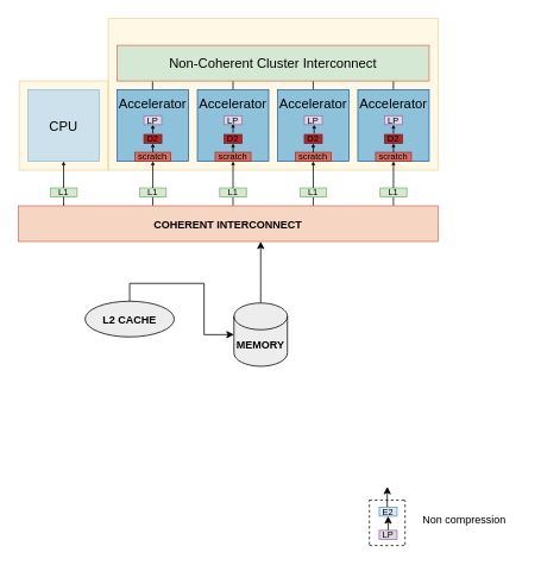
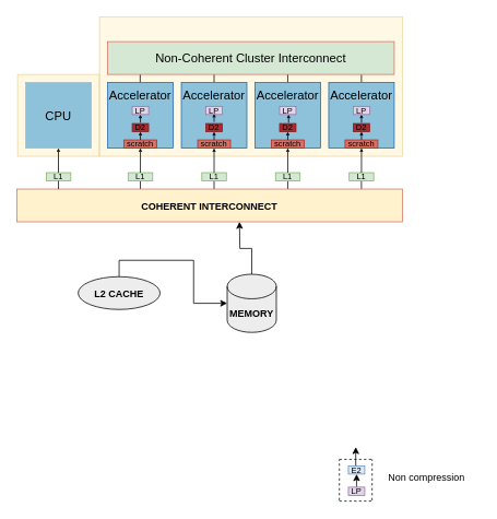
  <mxCell id="0" />
  <mxCell id="1" parent="0" />
  <mxCell id="2" value="" style="rounded=0;whiteSpace=wrap;html=1;fontSize=12;opacity=50;fillColor=#fff2cc;strokeColor=#d6b656;" vertex="1" parent="1"><mxGeometry x="21" y="90" width="100" height="100" as="geometry" /></mxCell>
  <mxCell id="3" value="" style="rounded=0;whiteSpace=wrap;html=1;fontSize=12;opacity=50;fillColor=#fff2cc;strokeColor=#d6b656;" vertex="1" parent="1"><mxGeometry x="121" y="20" width="370" height="170" as="geometry" /></mxCell>
- <mxCell id="4" value="&lt;font style=&quot;font-size: 15px;&quot;&gt;CPU&lt;/font&gt;" style="whiteSpace=wrap;html=1;aspect=fixed;fillColor=#CDE1EC;strokeColor=#8EC1DA;" vertex="1" parent="1"><mxGeometry x="31" y="100" width="80" height="80" as="geometry" /></mxCell>
+ <mxCell id="4" value="&lt;font style=&quot;font-size: 15px;&quot;&gt;CPU&lt;/font&gt;" style="whiteSpace=wrap;html=1;aspect=fixed;fillColor=#8ec1da;strokeColor=#8EC1DA;" vertex="1" parent="1"><mxGeometry x="31" y="100" width="80" height="80" as="geometry" /></mxCell>
  <mxCell id="5" value="" style="endArrow=none;html=1;entryX=0.75;entryY=1;entryDx=0;entryDy=0;fontSize=15;" edge="1" parent="1"><mxGeometry width="50" height="50" relative="1" as="geometry"><mxPoint x="350.94" y="100" as="sourcePoint" /><mxPoint x="350.94" y="60" as="targetPoint" /></mxGeometry></mxCell>
  <mxCell id="6" value="" style="endArrow=none;html=1;entryX=0.75;entryY=1;entryDx=0;entryDy=0;fontSize=15;" edge="1" parent="1"><mxGeometry width="50" height="50" relative="1" as="geometry"><mxPoint x="261" y="100" as="sourcePoint" /><mxPoint x="261" y="60" as="targetPoint" /></mxGeometry></mxCell>
  <mxCell id="7" value="" style="endArrow=none;html=1;entryX=0.75;entryY=1;entryDx=0;entryDy=0;fontSize=15;" edge="1" parent="1"><mxGeometry width="50" height="50" relative="1" as="geometry"><mxPoint x="170.71" y="100" as="sourcePoint" /><mxPoint x="170.71" y="60" as="targetPoint" /></mxGeometry></mxCell>
  <mxCell id="8" value="" style="endArrow=none;html=1;entryX=0.75;entryY=1;entryDx=0;entryDy=0;fontSize=15;" edge="1" parent="1"><mxGeometry width="50" height="50" relative="1" as="geometry"><mxPoint x="440.94" y="100" as="sourcePoint" /><mxPoint x="440.94" y="60" as="targetPoint" /></mxGeometry></mxCell>
  <mxCell id="9" value="&lt;p style=&quot;line-height: 460%; font-size: 10px;&quot;&gt;&lt;span style=&quot;font-size: 10px;&quot;&gt;L1&lt;/span&gt;&lt;/p&gt;" style="rounded=0;whiteSpace=wrap;html=1;fillColor=#d5e8d4;strokeColor=#82b366;fontSize=10;" vertex="1" parent="1"><mxGeometry x="56" y="210" width="30" height="10" as="geometry" /></mxCell>
  <mxCell id="10" value="Non-Coherent Cluster Interconnect" style="rounded=0;whiteSpace=wrap;html=1;fillColor=#d5e8d4;strokeColor=#d47264;fontSize=15;" vertex="1" parent="1"><mxGeometry x="131" y="50" width="350" height="40" as="geometry" /></mxCell>
  <mxCell id="11" style="edgeStyle=orthogonalEdgeStyle;rounded=0;orthogonalLoop=1;jettySize=auto;html=1;exitX=0.5;exitY=0;exitDx=0;exitDy=0;entryX=0.5;entryY=1;entryDx=0;entryDy=0;" edge="1" parent="1" source="47"><mxGeometry relative="1" as="geometry"><mxPoint x="434" y="545" as="targetPoint" /></mxGeometry></mxCell>
  <mxCell id="12" value="" style="endArrow=none;html=1;" edge="1" parent="1"><mxGeometry width="50" height="50" relative="1" as="geometry"><mxPoint x="260.97" y="230" as="sourcePoint" /><mxPoint x="260.97" y="220" as="targetPoint" /></mxGeometry></mxCell>
  <mxCell id="13" value="&lt;p style=&quot;line-height: 460%; font-size: 10px;&quot;&gt;&lt;span style=&quot;font-size: 10px;&quot;&gt;L1&lt;/span&gt;&lt;/p&gt;" style="rounded=0;whiteSpace=wrap;html=1;fillColor=#d5e8d4;strokeColor=#82b366;fontSize=10;" vertex="1" parent="1"><mxGeometry x="246" y="210" width="30" height="10" as="geometry" /></mxCell>
  <mxCell id="14" value="" style="whiteSpace=wrap;html=1;aspect=fixed;fillColor=#8ec1da;strokeColor=#2066a8;" vertex="1" parent="1"><mxGeometry x="221" y="100" width="80" height="80" as="geometry" /></mxCell>
  <mxCell id="15" value="&lt;p style=&quot;line-height: 690%; font-size: 10px;&quot;&gt;&lt;font style=&quot;font-size: 10px;&quot;&gt;scratch&lt;/font&gt;&lt;/p&gt;" style="rounded=0;whiteSpace=wrap;html=1;strokeColor=#AE282C;fillColor=#D47264;fontSize=10;" vertex="1" parent="1"><mxGeometry x="241" y="170" width="40" height="10" as="geometry" /></mxCell>
  <mxCell id="16" value="&lt;font style=&quot;font-size: 15px;&quot;&gt;Accelerator&lt;/font&gt;" style="text;html=1;strokeColor=none;fillColor=none;align=center;verticalAlign=middle;whiteSpace=wrap;rounded=0;fontSize=15;" vertex="1" parent="1"><mxGeometry x="231" y="100" width="60" height="30" as="geometry" /></mxCell>
  <mxCell id="17" style="edgeStyle=none;html=1;exitX=0.75;exitY=0;exitDx=0;exitDy=0;entryX=0.5;entryY=1;entryDx=0;entryDy=0;fontSize=10;endSize=2;" edge="1" parent="1" target="15"><mxGeometry relative="1" as="geometry"><mxPoint x="261" y="210" as="sourcePoint" /><mxPoint x="261" y="200" as="targetPoint" /></mxGeometry></mxCell>
  <mxCell id="18" value="" style="endArrow=none;html=1;" edge="1" parent="1"><mxGeometry width="50" height="50" relative="1" as="geometry"><mxPoint x="170.97" y="230" as="sourcePoint" /><mxPoint x="170.97" y="220" as="targetPoint" /></mxGeometry></mxCell>
  <mxCell id="19" value="&lt;p style=&quot;line-height: 460%; font-size: 10px;&quot;&gt;&lt;span style=&quot;font-size: 10px;&quot;&gt;L1&lt;/span&gt;&lt;/p&gt;" style="rounded=0;whiteSpace=wrap;html=1;fillColor=#d5e8d4;strokeColor=#82b366;fontSize=10;" vertex="1" parent="1"><mxGeometry x="156" y="210" width="30" height="10" as="geometry" /></mxCell>
  <mxCell id="20" value="" style="whiteSpace=wrap;html=1;aspect=fixed;fillColor=#8ec1da;strokeColor=#2066a8;" vertex="1" parent="1"><mxGeometry x="131" y="100" width="80" height="80" as="geometry" /></mxCell>
  <mxCell id="21" value="&lt;p style=&quot;line-height: 690%; font-size: 10px;&quot;&gt;&lt;font style=&quot;font-size: 10px;&quot;&gt;scratch&lt;/font&gt;&lt;/p&gt;" style="rounded=0;whiteSpace=wrap;html=1;strokeColor=#AE282C;fillColor=#D47264;fontSize=10;" vertex="1" parent="1"><mxGeometry x="151" y="170" width="40" height="10" as="geometry" /></mxCell>
  <mxCell id="22" value="&lt;font style=&quot;font-size: 15px;&quot;&gt;Accelerator&lt;/font&gt;" style="text;html=1;strokeColor=none;fillColor=none;align=center;verticalAlign=middle;whiteSpace=wrap;rounded=0;fontSize=15;" vertex="1" parent="1"><mxGeometry x="141" y="100" width="60" height="30" as="geometry" /></mxCell>
  <mxCell id="23" style="edgeStyle=none;html=1;exitX=0.75;exitY=0;exitDx=0;exitDy=0;entryX=0.5;entryY=1;entryDx=0;entryDy=0;fontSize=10;endSize=2;" edge="1" parent="1" target="21"><mxGeometry relative="1" as="geometry"><mxPoint x="171" y="210" as="sourcePoint" /><mxPoint x="171" y="200" as="targetPoint" /></mxGeometry></mxCell>
  <mxCell id="24" value="" style="endArrow=none;html=1;" edge="1" parent="1"><mxGeometry width="50" height="50" relative="1" as="geometry"><mxPoint x="350.97" y="230" as="sourcePoint" /><mxPoint x="350.97" y="220" as="targetPoint" /></mxGeometry></mxCell>
  <mxCell id="25" value="&lt;p style=&quot;line-height: 460%; font-size: 10px;&quot;&gt;&lt;span style=&quot;font-size: 10px;&quot;&gt;L1&lt;/span&gt;&lt;/p&gt;" style="rounded=0;whiteSpace=wrap;html=1;fillColor=#d5e8d4;strokeColor=#82b366;fontSize=10;" vertex="1" parent="1"><mxGeometry x="336" y="210" width="30" height="10" as="geometry" /></mxCell>
  <mxCell id="26" value="" style="whiteSpace=wrap;html=1;aspect=fixed;fillColor=#8ec1da;strokeColor=#2066a8;" vertex="1" parent="1"><mxGeometry x="311" y="100" width="80" height="80" as="geometry" /></mxCell>
  <mxCell id="27" value="&lt;p style=&quot;line-height: 690%; font-size: 10px;&quot;&gt;&lt;font style=&quot;font-size: 10px;&quot;&gt;scratch&lt;/font&gt;&lt;/p&gt;" style="rounded=0;whiteSpace=wrap;html=1;strokeColor=#AE282C;fillColor=#D47264;fontSize=10;" vertex="1" parent="1"><mxGeometry x="331" y="170" width="40" height="10" as="geometry" /></mxCell>
  <mxCell id="28" value="&lt;font style=&quot;font-size: 15px;&quot;&gt;Accelerator&lt;/font&gt;" style="text;html=1;strokeColor=none;fillColor=none;align=center;verticalAlign=middle;whiteSpace=wrap;rounded=0;fontSize=15;" vertex="1" parent="1"><mxGeometry x="321" y="100" width="60" height="30" as="geometry" /></mxCell>
  <mxCell id="29" style="edgeStyle=none;html=1;exitX=0.75;exitY=0;exitDx=0;exitDy=0;entryX=0.5;entryY=1;entryDx=0;entryDy=0;fontSize=10;endSize=2;" edge="1" parent="1" target="27"><mxGeometry relative="1" as="geometry"><mxPoint x="351" y="210" as="sourcePoint" /><mxPoint x="351" y="200" as="targetPoint" /></mxGeometry></mxCell>
  <mxCell id="30" value="" style="endArrow=none;html=1;" edge="1" parent="1"><mxGeometry width="50" height="50" relative="1" as="geometry"><mxPoint x="440.97" y="230" as="sourcePoint" /><mxPoint x="440.97" y="220" as="targetPoint" /></mxGeometry></mxCell>
  <mxCell id="31" value="&lt;p style=&quot;line-height: 460%; font-size: 10px;&quot;&gt;&lt;span style=&quot;font-size: 10px;&quot;&gt;L1&lt;/span&gt;&lt;/p&gt;" style="rounded=0;whiteSpace=wrap;html=1;fillColor=#d5e8d4;strokeColor=#82b366;fontSize=10;" vertex="1" parent="1"><mxGeometry x="426" y="210" width="30" height="10" as="geometry" /></mxCell>
  <mxCell id="32" value="" style="whiteSpace=wrap;html=1;aspect=fixed;fillColor=#8ec1da;strokeColor=#2066a8;" vertex="1" parent="1"><mxGeometry x="401" y="100" width="80" height="80" as="geometry" /></mxCell>
  <mxCell id="33" value="&lt;p style=&quot;line-height: 690%; font-size: 10px;&quot;&gt;&lt;font style=&quot;font-size: 10px;&quot;&gt;scratch&lt;/font&gt;&lt;/p&gt;" style="rounded=0;whiteSpace=wrap;html=1;strokeColor=#AE282C;fillColor=#D47264;fontSize=10;" vertex="1" parent="1"><mxGeometry x="421" y="170" width="40" height="10" as="geometry" /></mxCell>
  <mxCell id="34" value="&lt;font style=&quot;font-size: 15px;&quot;&gt;Accelerator&lt;/font&gt;" style="text;html=1;strokeColor=none;fillColor=none;align=center;verticalAlign=middle;whiteSpace=wrap;rounded=0;fontSize=15;" vertex="1" parent="1"><mxGeometry x="411" y="100" width="60" height="30" as="geometry" /></mxCell>
  <mxCell id="35" style="edgeStyle=none;html=1;exitX=0.75;exitY=0;exitDx=0;exitDy=0;entryX=0.5;entryY=1;entryDx=0;entryDy=0;fontSize=10;endSize=2;" edge="1" parent="1" target="33"><mxGeometry relative="1" as="geometry"><mxPoint x="441" y="210" as="sourcePoint" /><mxPoint x="441" y="200" as="targetPoint" /></mxGeometry></mxCell>
  <mxCell id="36" value="&lt;p style=&quot;line-height: 100%; font-size: 10px;&quot;&gt;&lt;span style=&quot;background-color: initial; font-size: 10px;&quot;&gt;D2&lt;/span&gt;&lt;/p&gt;" style="rounded=0;whiteSpace=wrap;html=1;strokeColor=#801D20;fillColor=#AE282C;align=center;fontSize=10;" vertex="1" parent="1"><mxGeometry x="431" y="150" width="20" height="10" as="geometry" /></mxCell>
  <mxCell id="37" style="edgeStyle=none;html=1;exitX=0.75;exitY=0;exitDx=0;exitDy=0;entryX=0.5;entryY=1;entryDx=0;entryDy=0;fontSize=10;endSize=2;" edge="1" parent="1" target="36"><mxGeometry relative="1" as="geometry"><mxPoint x="441" y="170" as="sourcePoint" /></mxGeometry></mxCell>
  <mxCell id="38" value="&lt;p style=&quot;line-height: 100%; font-size: 10px;&quot;&gt;&lt;span style=&quot;background-color: initial; font-size: 10px;&quot;&gt;D2&lt;/span&gt;&lt;/p&gt;" style="rounded=0;whiteSpace=wrap;html=1;strokeColor=#801D20;fillColor=#AE282C;align=center;fontSize=10;" vertex="1" parent="1"><mxGeometry x="341" y="150" width="20" height="10" as="geometry" /></mxCell>
  <mxCell id="39" style="edgeStyle=none;html=1;exitX=0.75;exitY=0;exitDx=0;exitDy=0;entryX=0.5;entryY=1;entryDx=0;entryDy=0;fontSize=10;endSize=2;" edge="1" parent="1" target="38"><mxGeometry relative="1" as="geometry"><mxPoint x="351" y="170" as="sourcePoint" /></mxGeometry></mxCell>
  <mxCell id="40" value="&lt;p style=&quot;line-height: 100%; font-size: 10px;&quot;&gt;&lt;span style=&quot;background-color: initial; font-size: 10px;&quot;&gt;D2&lt;/span&gt;&lt;/p&gt;" style="rounded=0;whiteSpace=wrap;html=1;strokeColor=#801D20;fillColor=#AE282C;align=center;fontSize=10;" vertex="1" parent="1"><mxGeometry x="251" y="150" width="20" height="10" as="geometry" /></mxCell>
  <mxCell id="41" style="edgeStyle=none;html=1;exitX=0.75;exitY=0;exitDx=0;exitDy=0;entryX=0.5;entryY=1;entryDx=0;entryDy=0;fontSize=10;endSize=2;" edge="1" parent="1" target="40"><mxGeometry relative="1" as="geometry"><mxPoint x="261" y="170" as="sourcePoint" /></mxGeometry></mxCell>
  <mxCell id="42" value="&lt;p style=&quot;line-height: 100%; font-size: 10px;&quot;&gt;&lt;span style=&quot;background-color: initial; font-size: 10px;&quot;&gt;D2&lt;/span&gt;&lt;/p&gt;" style="rounded=0;whiteSpace=wrap;html=1;strokeColor=#801D20;fillColor=#AE282C;align=center;fontSize=10;" vertex="1" parent="1"><mxGeometry x="161" y="150" width="20" height="10" as="geometry" /></mxCell>
  <mxCell id="43" style="edgeStyle=none;html=1;exitX=0.75;exitY=0;exitDx=0;exitDy=0;entryX=0.5;entryY=1;entryDx=0;entryDy=0;fontSize=10;endSize=2;" edge="1" parent="1" target="42"><mxGeometry relative="1" as="geometry"><mxPoint x="171" y="170" as="sourcePoint" /></mxGeometry></mxCell>
  <mxCell id="44" value="&lt;font style=&quot;font-size: 12px;&quot;&gt;&lt;b&gt;L2 CACHE&lt;/b&gt;&lt;/font&gt;" style="ellipse;whiteSpace=wrap;html=1;fontSize=15;fillColor=#EDEDED;" vertex="1" parent="1"><mxGeometry x="95" y="337" width="100" height="40" as="geometry" /></mxCell>
- <mxCell id="45" value="&lt;font style=&quot;font-size: 12px;&quot;&gt;&lt;b&gt;COHERENT INTERCONNECT&lt;/b&gt;&lt;/font&gt;" style="rounded=0;whiteSpace=wrap;html=1;fillColor=#F6D6C2;strokeColor=#D47264;fontSize=15;" vertex="1" parent="1"><mxGeometry x="20" y="230" width="471" height="40" as="geometry" /></mxCell>
+ <mxCell id="45" value="&lt;font style=&quot;font-size: 12px;&quot;&gt;&lt;b&gt;COHERENT INTERCONNECT&lt;/b&gt;&lt;/font&gt;" style="rounded=0;whiteSpace=wrap;html=1;fillColor=#fff2cc;strokeColor=#D47264;fontSize=15;" vertex="1" parent="1"><mxGeometry x="20" y="230" width="471" height="40" as="geometry" /></mxCell>
  <mxCell id="46" value="" style="endArrow=none;html=1;fontSize=9;" edge="1" parent="1"><mxGeometry width="50" height="50" relative="1" as="geometry"><mxPoint x="70.93" y="220" as="sourcePoint" /><mxPoint x="70.93" y="230" as="targetPoint" /></mxGeometry></mxCell>
  <mxCell id="47" value="&lt;p style=&quot;line-height: 100%; font-size: 10px;&quot;&gt;&lt;font style=&quot;font-size: 10px;&quot;&gt;E2&lt;/font&gt;&lt;/p&gt;" style="rounded=0;whiteSpace=wrap;html=1;strokeColor=#6c8ebf;fillColor=#dae8fc;fontSize=10;" vertex="1" parent="1"><mxGeometry x="425" y="568" width="20" height="10" as="geometry" /></mxCell>
  <mxCell id="48" style="edgeStyle=orthogonalEdgeStyle;rounded=0;orthogonalLoop=1;jettySize=auto;html=1;exitX=0.5;exitY=0;exitDx=0;exitDy=0;entryX=0.5;entryY=1;entryDx=0;entryDy=0;" edge="1" parent="1" source="49" target="47"><mxGeometry relative="1" as="geometry" /></mxCell>
  <mxCell id="49" value="&lt;p style=&quot;line-height: 100%; font-size: 10px;&quot;&gt;&lt;font style=&quot;font-size: 10px;&quot;&gt;LP&lt;/font&gt;&lt;/p&gt;" style="rounded=0;whiteSpace=wrap;html=1;strokeColor=#9673a6;fillColor=#e1d5e7;fontSize=10;" vertex="1" parent="1"><mxGeometry x="425" y="594" width="20" height="10" as="geometry" /></mxCell>
  <mxCell id="50" value="&lt;p style=&quot;line-height: 100%; font-size: 10px;&quot;&gt;&lt;font style=&quot;font-size: 10px;&quot;&gt;LP&lt;/font&gt;&lt;/p&gt;" style="rounded=0;whiteSpace=wrap;html=1;strokeColor=#9673a6;fillColor=#e1d5e7;fontSize=10;" vertex="1" parent="1"><mxGeometry x="161" y="129" width="20" height="10" as="geometry" /></mxCell>
  <mxCell id="51" value="&lt;p style=&quot;line-height: 100%; font-size: 10px;&quot;&gt;&lt;font style=&quot;font-size: 10px;&quot;&gt;LP&lt;/font&gt;&lt;/p&gt;" style="rounded=0;whiteSpace=wrap;html=1;strokeColor=#9673a6;fillColor=#e1d5e7;fontSize=10;" vertex="1" parent="1"><mxGeometry x="251" y="129" width="20" height="10" as="geometry" /></mxCell>
  <mxCell id="52" value="&lt;p style=&quot;line-height: 100%; font-size: 10px;&quot;&gt;&lt;font style=&quot;font-size: 10px;&quot;&gt;LP&lt;/font&gt;&lt;/p&gt;" style="rounded=0;whiteSpace=wrap;html=1;strokeColor=#9673a6;fillColor=#e1d5e7;fontSize=10;" vertex="1" parent="1"><mxGeometry x="341" y="129" width="20" height="10" as="geometry" /></mxCell>
  <mxCell id="53" value="&lt;p style=&quot;line-height: 100%; font-size: 10px;&quot;&gt;&lt;font style=&quot;font-size: 10px;&quot;&gt;LP&lt;/font&gt;&lt;/p&gt;" style="rounded=0;whiteSpace=wrap;html=1;strokeColor=#9673a6;fillColor=#e1d5e7;fontSize=10;" vertex="1" parent="1"><mxGeometry x="431" y="129" width="20" height="10" as="geometry" /></mxCell>
  <mxCell id="54" style="edgeStyle=none;html=1;exitX=0.75;exitY=0;exitDx=0;exitDy=0;entryX=0.5;entryY=1;entryDx=0;entryDy=0;fontSize=10;endSize=2;" edge="1" parent="1"><mxGeometry relative="1" as="geometry"><mxPoint x="171" y="149" as="sourcePoint" /><mxPoint x="171" y="139" as="targetPoint" /></mxGeometry></mxCell>
  <mxCell id="55" style="edgeStyle=none;html=1;exitX=0.75;exitY=0;exitDx=0;exitDy=0;entryX=0.5;entryY=1;entryDx=0;entryDy=0;fontSize=10;endSize=2;" edge="1" parent="1"><mxGeometry relative="1" as="geometry"><mxPoint x="261" y="148" as="sourcePoint" /><mxPoint x="261" y="138" as="targetPoint" /></mxGeometry></mxCell>
  <mxCell id="56" style="edgeStyle=none;html=1;exitX=0.75;exitY=0;exitDx=0;exitDy=0;entryX=0.5;entryY=1;entryDx=0;entryDy=0;fontSize=10;endSize=2;" edge="1" parent="1"><mxGeometry relative="1" as="geometry"><mxPoint x="352" y="149" as="sourcePoint" /><mxPoint x="352" y="139" as="targetPoint" /></mxGeometry></mxCell>
  <mxCell id="57" style="edgeStyle=none;html=1;exitX=0.75;exitY=0;exitDx=0;exitDy=0;entryX=0.5;entryY=1;entryDx=0;entryDy=0;fontSize=10;endSize=2;" edge="1" parent="1"><mxGeometry relative="1" as="geometry"><mxPoint x="441" y="149" as="sourcePoint" /><mxPoint x="441" y="139" as="targetPoint" /></mxGeometry></mxCell>
  <mxCell id="58" style="edgeStyle=none;html=1;exitX=0.75;exitY=0;exitDx=0;exitDy=0;entryX=0.5;entryY=1;entryDx=0;entryDy=0;fontSize=10;endSize=2;" edge="1" parent="1"><mxGeometry relative="1" as="geometry"><mxPoint x="70.88" y="210" as="sourcePoint" /><mxPoint x="70.88" y="180" as="targetPoint" /></mxGeometry></mxCell>
  <mxCell id="59" style="edgeStyle=orthogonalEdgeStyle;rounded=0;orthogonalLoop=1;jettySize=auto;html=1;exitX=0.5;exitY=0;exitDx=0;exitDy=0;" edge="1" parent="1" source="44" target="65"><mxGeometry relative="1" as="geometry" /></mxCell>
  <mxCell id="60" value="" style="endArrow=none;dashed=1;html=1;rounded=0;" edge="1" parent="1"><mxGeometry width="50" height="50" relative="1" as="geometry"><mxPoint x="414" y="560" as="sourcePoint" /><mxPoint x="456" y="560" as="targetPoint" /></mxGeometry></mxCell>
  <mxCell id="61" value="" style="endArrow=none;dashed=1;html=1;rounded=0;" edge="1" parent="1"><mxGeometry width="50" height="50" relative="1" as="geometry"><mxPoint x="414" y="611" as="sourcePoint" /><mxPoint x="454" y="611" as="targetPoint" /></mxGeometry></mxCell>
  <mxCell id="62" value="" style="endArrow=none;dashed=1;html=1;rounded=0;" edge="1" parent="1"><mxGeometry width="50" height="50" relative="1" as="geometry"><mxPoint x="414" y="610" as="sourcePoint" /><mxPoint x="414" y="560" as="targetPoint" /></mxGeometry></mxCell>
  <mxCell id="63" value="" style="endArrow=none;dashed=1;html=1;rounded=0;" edge="1" parent="1"><mxGeometry width="50" height="50" relative="1" as="geometry"><mxPoint x="454" y="610" as="sourcePoint" /><mxPoint x="454" y="560" as="targetPoint" /></mxGeometry></mxCell>
  <mxCell id="64" value="Non compression" style="text;html=1;align=center;verticalAlign=middle;resizable=0;points=[];autosize=1;strokeColor=none;fillColor=none;" vertex="1" parent="1"><mxGeometry x="455" y="568" width="130" height="30" as="geometry" /></mxCell>
- <mxCell id="65" value="&lt;b&gt;MEMORY&lt;/b&gt;" style="shape=cylinder3;whiteSpace=wrap;html=1;boundedLbl=1;backgroundOutline=1;size=15;fillColor=light-dark(#ededed, #ededed);" vertex="1" parent="1"><mxGeometry x="262" y="339" width="60" height="71" as="geometry" /></mxCell>
+ <mxCell id="65" value="&lt;b&gt;MEMORY&lt;/b&gt;" style="shape=cylinder3;whiteSpace=wrap;html=1;boundedLbl=1;backgroundOutline=1;size=15;fillColor=light-dark(#ededed, #ededed);" vertex="1" parent="1"><mxGeometry x="277" y="334" width="60" height="71" as="geometry" /></mxCell>
  <mxCell id="66" style="edgeStyle=orthogonalEdgeStyle;rounded=0;orthogonalLoop=1;jettySize=auto;html=1;exitX=0.5;exitY=0;exitDx=0;exitDy=0;exitPerimeter=0;" edge="1" parent="1" source="65"><mxGeometry relative="1" as="geometry"><mxPoint x="292" y="270" as="targetPoint" /></mxGeometry></mxCell>
